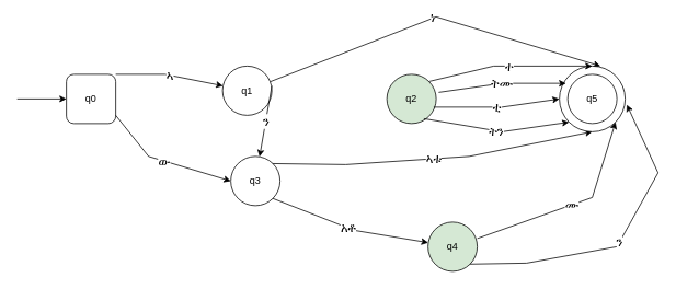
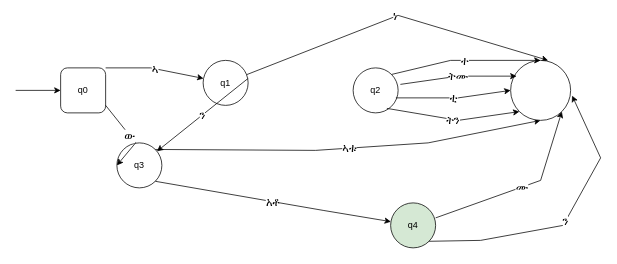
  <mxCell id="0" />
  <mxCell id="1" parent="0" />
- <mxCell id="2" value="q2" style="ellipse;whiteSpace=wrap;html=1;aspect=fixed;fillColor=#d5e8d4;" vertex="1" parent="1"><mxGeometry x="470" y="90" width="60" height="60" as="geometry" /></mxCell>
- <mxCell id="3" value="q3" style="ellipse;whiteSpace=wrap;html=1;aspect=fixed;" vertex="1" parent="1"><mxGeometry x="280" y="190" width="60" height="60" as="geometry" /></mxCell>
+ <mxCell id="2" value="q2" style="ellipse;whiteSpace=wrap;html=1;aspect=fixed;" vertex="1" parent="1"><mxGeometry x="470" y="90" width="60" height="60" as="geometry" /></mxCell>
+ <mxCell id="3" value="q3" style="ellipse;whiteSpace=wrap;html=1;aspect=fixed;" vertex="1" parent="1"><mxGeometry x="155" y="190" width="60" height="60" as="geometry" /></mxCell>
  <mxCell id="4" value="q1" style="ellipse;whiteSpace=wrap;html=1;aspect=fixed;" vertex="1" parent="1"><mxGeometry x="270" y="80" width="60" height="60" as="geometry" /></mxCell>
  <mxCell id="5" value="q0" style="whiteSpace=wrap;html=1;aspect=fixed;rounded=1;" vertex="1" parent="1"><mxGeometry x="80" y="90" width="60" height="60" as="geometry" /></mxCell>
  <mxCell id="6" value="" style="endArrow=classic;html=1;rounded=0;entryX=0;entryY=0.5;entryDx=0;entryDy=0;" edge="1" parent="1" target="5"><mxGeometry width="50" height="50" relative="1" as="geometry"><mxPoint x="20" y="120" as="sourcePoint" /><mxPoint x="80" y="110" as="targetPoint" /></mxGeometry></mxCell>
  <mxCell id="7" value="ው" style="endArrow=classic;html=1;rounded=0;exitX=1;exitY=0.833;exitDx=0;exitDy=0;exitPerimeter=0;fontSize=15;entryX=0;entryY=0.5;entryDx=0;entryDy=0;" edge="1" parent="1" source="5" target="3"><mxGeometry width="50" height="50" relative="1" as="geometry"><mxPoint x="380" y="60" as="sourcePoint" /><mxPoint x="280" y="210" as="targetPoint" /><Array as="points"><mxPoint x="180" y="190" /></Array></mxGeometry></mxCell>
  <mxCell id="8" value="ኣ" style="endArrow=classic;html=1;rounded=0;exitX=1;exitY=0;exitDx=0;exitDy=0;fontSize=15;" edge="1" parent="1" source="5" target="4"><mxGeometry width="50" height="50" relative="1" as="geometry"><mxPoint x="380" y="40" as="sourcePoint" /><mxPoint x="270" y="100" as="targetPoint" /><Array as="points"><mxPoint x="200" y="90" /></Array></mxGeometry></mxCell>
  <mxCell id="9" value="ን" style="endArrow=classic;html=1;rounded=0;exitX=1;exitY=0.4;exitDx=0;exitDy=0;exitPerimeter=0;fontSize=15;" edge="1" parent="1" source="4" target="3"><mxGeometry width="50" height="50" relative="1" as="geometry"><mxPoint x="380" y="60" as="sourcePoint" /><mxPoint x="430" y="10" as="targetPoint" /></mxGeometry></mxCell>
  <mxCell id="10" value="ነ" style="endArrow=classic;html=1;rounded=0;entryX=0.625;entryY=0;entryDx=0;entryDy=0;fontSize=15;entryPerimeter=0;" edge="1" parent="1" source="4" target="12"><mxGeometry width="50" height="50" relative="1" as="geometry"><mxPoint x="380" y="60" as="sourcePoint" /><mxPoint x="430" y="10" as="targetPoint" /><Array as="points"><mxPoint x="530" y="20" /></Array></mxGeometry></mxCell>
  <mxCell id="11" value="ኣቱ" style="endArrow=classic;html=1;rounded=0;exitX=1;exitY=0;exitDx=0;exitDy=0;entryX=0.5;entryY=1;entryDx=0;entryDy=0;fontSize=15;" edge="1" parent="1" source="3" target="12"><mxGeometry width="50" height="50" relative="1" as="geometry"><mxPoint x="380" y="60" as="sourcePoint" /><mxPoint x="430" y="10" as="targetPoint" /><Array as="points"><mxPoint x="420" y="200" /><mxPoint x="570" y="190" /></Array></mxGeometry></mxCell>
  <mxCell id="12" value="" style="ellipse;whiteSpace=wrap;html=1;aspect=fixed;" vertex="1" parent="1"><mxGeometry x="680" y="80" width="80" height="80" as="geometry" /></mxCell>
  <mxCell id="13" value="ትሙ" style="endArrow=classic;html=1;rounded=0;exitX=1.05;exitY=0.367;exitDx=0;exitDy=0;exitPerimeter=0;entryX=0.1;entryY=0.263;entryDx=0;entryDy=0;entryPerimeter=0;fontSize=15;" edge="1" parent="1" source="2" target="12"><mxGeometry width="50" height="50" relative="1" as="geometry"><mxPoint x="380" y="60" as="sourcePoint" /><mxPoint x="430" y="10" as="targetPoint" /><Array as="points"><mxPoint x="610" y="101" /></Array></mxGeometry></mxCell>
  <mxCell id="14" value="ተ" style="endArrow=classic;html=1;rounded=0;exitX=1;exitY=0;exitDx=0;exitDy=0;entryX=0.5;entryY=0;entryDx=0;entryDy=0;fontSize=15;" edge="1" parent="1" source="2" target="12"><mxGeometry width="50" height="50" relative="1" as="geometry"><mxPoint x="380" y="60" as="sourcePoint" /><mxPoint x="430" y="10" as="targetPoint" /><Array as="points"><mxPoint x="600" y="80" /></Array></mxGeometry></mxCell>
  <mxCell id="15" value="ትን" style="endArrow=classic;html=1;rounded=0;exitX=0.75;exitY=0.9;exitDx=0;exitDy=0;exitPerimeter=0;entryX=0;entryY=1;entryDx=0;entryDy=0;fontSize=15;" edge="1" parent="1" source="2" target="12"><mxGeometry width="50" height="50" relative="1" as="geometry"><mxPoint x="550" y="170" as="sourcePoint" /><mxPoint x="600" y="120" as="targetPoint" /><Array as="points"><mxPoint x="610" y="160" /></Array></mxGeometry></mxCell>
  <mxCell id="16" value="ቲ" style="endArrow=classic;html=1;rounded=0;exitX=0.95;exitY=0.667;exitDx=0;exitDy=0;exitPerimeter=0;entryX=0;entryY=0.5;entryDx=0;entryDy=0;fontSize=15;" edge="1" parent="1" source="2" target="12"><mxGeometry width="50" height="50" relative="1" as="geometry"><mxPoint x="380" y="60" as="sourcePoint" /><mxPoint x="430" y="10" as="targetPoint" /><Array as="points"><mxPoint x="610" y="130" /></Array></mxGeometry></mxCell>
- <mxCell id="17" value="q5" style="ellipse;whiteSpace=wrap;html=1;aspect=fixed;" vertex="1" parent="1"><mxGeometry x="690" y="90" width="60" height="60" as="geometry" /></mxCell>
  <mxCell id="18" value="አቶ" style="endArrow=classic;html=1;rounded=0;exitX=1;exitY=1;exitDx=0;exitDy=0;fontSize=15;" edge="1" parent="1" source="3" target="19"><mxGeometry width="50" height="50" relative="1" as="geometry"><mxPoint x="390" y="260" as="sourcePoint" /><mxPoint x="470" y="241" as="targetPoint" /><Array as="points"><mxPoint x="430" y="280" /></Array></mxGeometry></mxCell>
  <mxCell id="19" value="q4" style="ellipse;whiteSpace=wrap;html=1;aspect=fixed;fillColor=#d5e8d4;" vertex="1" parent="1"><mxGeometry x="520" y="270" width="60" height="60" as="geometry" /></mxCell>
  <mxCell id="20" value="ን" style="endArrow=classic;html=1;rounded=0;exitX=1;exitY=1;exitDx=0;exitDy=0;entryX=1.025;entryY=0.588;entryDx=0;entryDy=0;entryPerimeter=0;fontSize=15;" edge="1" parent="1" source="19" target="12"><mxGeometry width="50" height="50" relative="1" as="geometry"><mxPoint x="380" y="260" as="sourcePoint" /><mxPoint x="780" y="140" as="targetPoint" /><Array as="points"><mxPoint x="640" y="320" /><mxPoint x="750" y="300" /><mxPoint x="800" y="210" /></Array></mxGeometry></mxCell>
  <mxCell id="21" value="ሙ" style="endArrow=classic;html=1;rounded=0;entryX=1;entryY=1;entryDx=0;entryDy=0;fontSize=15;" edge="1" parent="1" target="12"><mxGeometry width="50" height="50" relative="1" as="geometry"><mxPoint x="580" y="290" as="sourcePoint" /><mxPoint x="730" y="240" as="targetPoint" /><Array as="points"><mxPoint x="720" y="240" /></Array></mxGeometry></mxCell>
